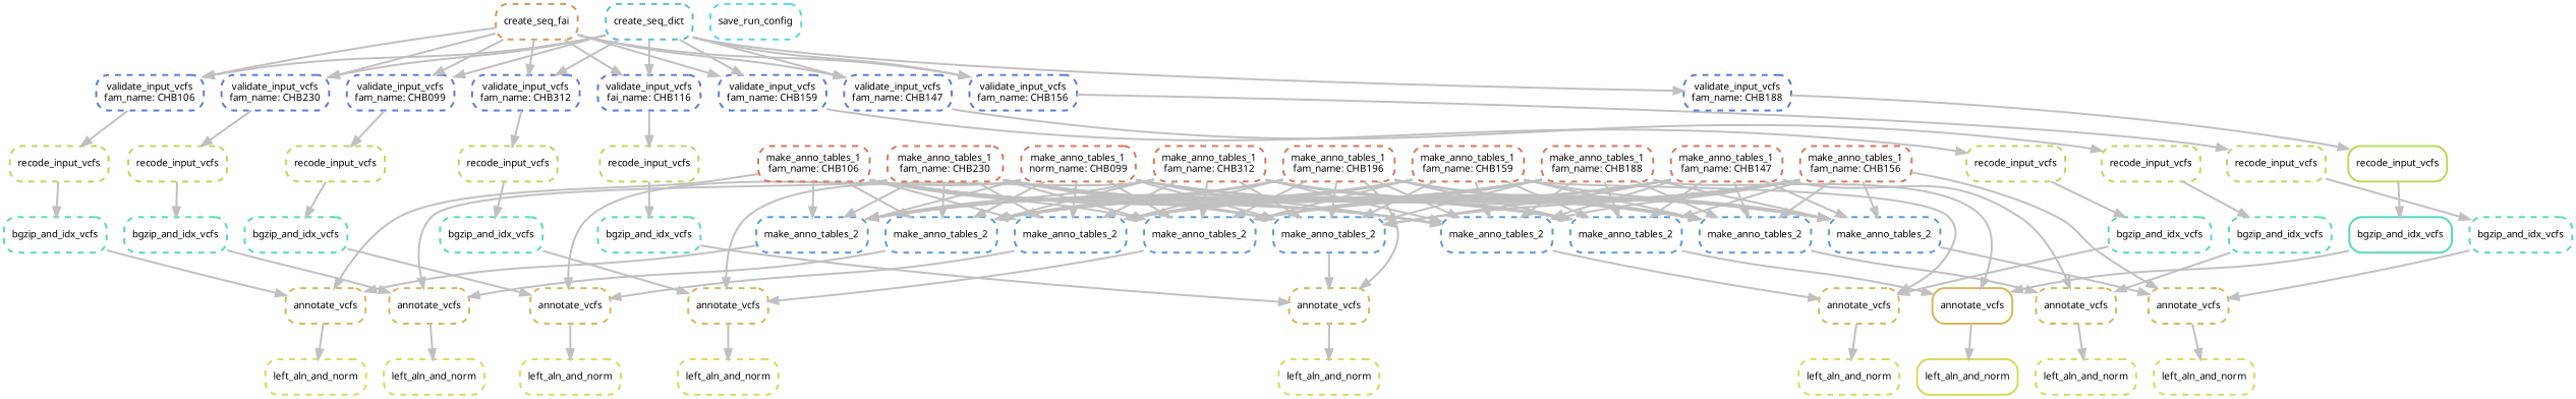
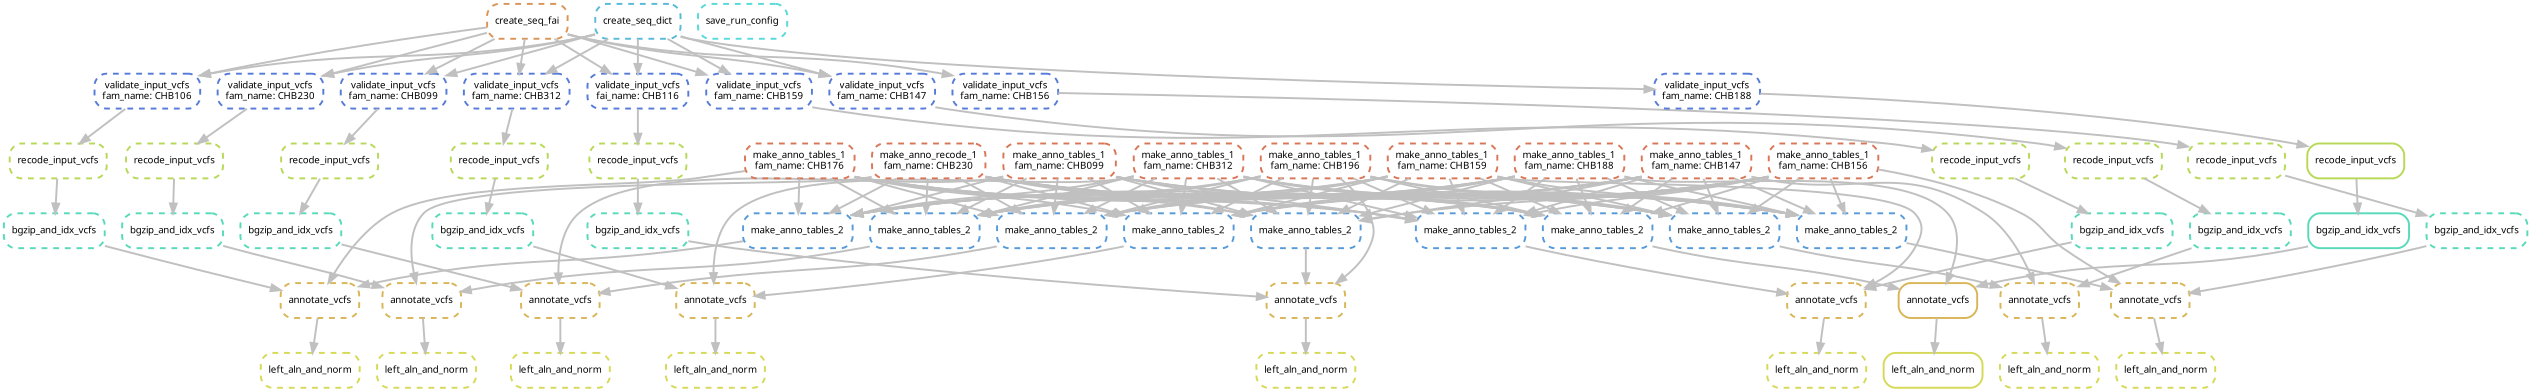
  digraph {
    bgcolor=white
    node [color="0.62 0.6 0.85" fontname=sans fontsize=10 penwidth=2 shape=box style="rounded,dashed"]
    edge [color=grey penwidth=2]
    n1 [color="0.08 0.6 0.85" label=create_seq_fai]
    n2 [label="validate_input_vcfs\nfam_name: CHB230"]
    n3 [label="validate_input_vcfs\nfai_name: CHB116"]
    n4 [label="validate_input_vcfs\nfam_name: CHB099"]
    n5 [label="validate_input_vcfs\nfam_name: CHB159"]
    n6 [label="validate_input_vcfs\nfam_name: CHB147"]
    n7 [label="validate_input_vcfs\nfam_name: CHB156"]
    n8 [label="validate_input_vcfs\nfam_name: CHB312"]
    n9 [label="validate_input_vcfs\nfam_name: CHB106"]
    n10 [color="0.21 0.6 0.85" label=recode_input_vcfs]
    n11 [color="0.21 0.6 0.85" label=recode_input_vcfs]
    n12 [color="0.21 0.6 0.85" label=recode_input_vcfs]
    n13 [color="0.21 0.6 0.85" label=recode_input_vcfs]
    n14 [color="0.21 0.6 0.85" label=recode_input_vcfs]
    n15 [color="0.21 0.6 0.85" label=recode_input_vcfs]
    n16 [label="validate_input_vcfs\nfam_name: CHB188"]
    n17 [color="0.21 0.6 0.85" label=recode_input_vcfs style=rounded]
    n18 [color="0.21 0.6 0.85" label=recode_input_vcfs]
    n19 [color="0.21 0.6 0.85" label=recode_input_vcfs]
    n20 [color="0.12 0.6 0.85" label=annotate_vcfs]
    n21 [color="0.17 0.6 0.85" label=left_aln_and_norm]
    n22 [color="0.17 0.6 0.85" label=left_aln_and_norm]
    n23 [color="0.58 0.6 0.85" label=make_anno_tables_2]
    n24 [color="0.12 0.6 0.85" label=annotate_vcfs]
    n25 [color="0.46 0.6 0.85" label=bgzip_and_idx_vcfs]
    n26 [color="0.12 0.6 0.85" label=annotate_vcfs]
    n27 [color="0.17 0.6 0.85" label=left_aln_and_norm]
    n28 [color="0.46 0.6 0.85" label=bgzip_and_idx_vcfs]
    n29 [color="0.17 0.6 0.85" label=left_aln_and_norm]
    n30 [color="0.58 0.6 0.85" label=make_anno_tables_2]
    n31 [color="0.46 0.6 0.85" label=bgzip_and_idx_vcfs]
    n32 [color="0.46 0.6 0.85" label=bgzip_and_idx_vcfs]
    n33 [color="0.04 0.6 0.85" label="make_anno_tables_1\nfam_name: CHB159"]
    n34 [color="0.58 0.6 0.85" label=make_anno_tables_2]
    n35 [color="0.58 0.6 0.85" label=make_anno_tables_2]
    n36 [color="0.58 0.6 0.85" label=make_anno_tables_2]
    n37 [color="0.58 0.6 0.85" label=make_anno_tables_2]
    n38 [color="0.58 0.6 0.85" label=make_anno_tables_2]
    n39 [color="0.58 0.6 0.85" label=make_anno_tables_2]
    n40 [color="0.58 0.6 0.85" label=make_anno_tables_2]
    n41 [color="0.12 0.6 0.85" label=annotate_vcfs]
    n42 [color="0.12 0.6 0.85" label=annotate_vcfs]
    n43 [color="0.12 0.6 0.85" label=annotate_vcfs style=rounded]
    n44 [color="0.12 0.6 0.85" label=annotate_vcfs]
    n45 [color="0.12 0.6 0.85" label=annotate_vcfs]
    n46 [color="0.12 0.6 0.85" label=annotate_vcfs]
    n47 [color="0.46 0.6 0.85" label=bgzip_and_idx_vcfs]
    n48 [color="0.17 0.6 0.85" label=left_aln_and_norm]
    n49 [color="0.17 0.6 0.85" label=left_aln_and_norm style=rounded]
    n50 [color="0.17 0.6 0.85" label=left_aln_and_norm]
    n51 [color="0.46 0.6 0.85" label=bgzip_and_idx_vcfs]
-   n52 [color="0.04 0.6 0.85" label="make_anno_tables_1\nnorm_name: CHB099"]
+   n52 [color="0.04 0.6 0.85" label="make_anno_tables_1\nfam_name: CHB099"]
    n53 [color="0.17 0.6 0.85" label=left_aln_and_norm]
    n54 [color="0.46 0.6 0.85" label=bgzip_and_idx_vcfs]
    n55 [color="0.04 0.6 0.85" label="make_anno_tables_1\nfam_name: CHB188"]
    n56 [color="0.46 0.6 0.85" label=bgzip_and_idx_vcfs]
    n57 [color="0.17 0.6 0.85" label=left_aln_and_norm]
    n58 [color="0.54 0.6 0.85" label=create_seq_dict]
    n59 [color="0.46 0.6 0.85" label=bgzip_and_idx_vcfs style=rounded]
    n60 [color="0.04 0.6 0.85" label="make_anno_tables_1\nfam_name: CHB312"]
-   n61 [color="0.04 0.6 0.85" label="make_anno_tables_1\nfam_name: CHB230"]
+   n61 [color="0.04 0.6 0.85" label="make_anno_recode_1\nfam_name: CHB230"]
    n62 [color="0.04 0.6 0.85" label="make_anno_tables_1\nfam_name: CHB147"]
    n63 [color="0.50 0.6 0.85" label=save_run_config]
-   n64 [color="0.04 0.6 0.85" label="make_anno_tables_1\nfam_name: CHB106"]
+   n64 [color="0.04 0.6 0.85" label="make_anno_tables_1\nfam_name: CHB176"]
    n65 [color="0.04 0.6 0.85" label="make_anno_tables_1\nfam_name: CHB196"]
    n66 [color="0.04 0.6 0.85" label="make_anno_tables_1\nfam_name: CHB156"]
    n1 -> n2
    n1 -> n3
    n1 -> n4
    n1 -> n5
    n1 -> n6
    n1 -> n7
    n1 -> n8
    n1 -> n9
    n2 -> n10
    n3 -> n11
    n4 -> n12
    n5 -> n13
    n6 -> n14
    n7 -> n15
    n8 -> n18
    n9 -> n19
    n10 -> n25
    n11 -> n31
    n12 -> n32
    n13 -> n51
    n14 -> n47
    n15 -> n56
    n16 -> n17
    n17 -> n59
    n18 -> n28
    n19 -> n54
    n20 -> n21
    n23 -> n24
    n24 -> n22
    n25 -> n26
    n26 -> n27
    n28 -> n20
    n30 -> n26
    n31 -> n41
    n32 -> n44
    n33 -> n23
    n33 -> n24
    n33 -> n30
    n33 -> n34
    n33 -> n35
    n33 -> n36
    n33 -> n37
    n33 -> n38
    n33 -> n39
    n33 -> n40
    n34 -> n41
    n35 -> n42
    n36 -> n43
    n37 -> n44
    n38 -> n20
    n39 -> n45
    n40 -> n46
    n41 -> n50
    n42 -> n29
    n43 -> n49
    n44 -> n53
    n45 -> n48
    n46 -> n57
    n47 -> n45
    n51 -> n24
    n52 -> n23
    n52 -> n30
    n52 -> n34
    n52 -> n35
    n52 -> n36
    n52 -> n37
    n52 -> n38
    n52 -> n39
    n52 -> n40
    n52 -> n44
    n54 -> n42
    n55 -> n23
    n55 -> n30
    n55 -> n34
    n55 -> n35
    n55 -> n36
    n55 -> n37
    n55 -> n38
    n55 -> n39
    n55 -> n40
    n55 -> n43
    n56 -> n46
    n58 -> n2
    n58 -> n3
    n58 -> n4
    n58 -> n5
    n58 -> n6
-   n58 -> n7
    n58 -> n8
    n58 -> n9
    n58 -> n16
    n59 -> n43
    n60 -> n20
    n60 -> n23
    n60 -> n30
    n60 -> n34
    n60 -> n35
    n60 -> n36
    n60 -> n37
    n60 -> n38
    n60 -> n39
    n60 -> n40
    n61 -> n23
    n61 -> n26
    n61 -> n30
    n61 -> n34
    n61 -> n35
    n61 -> n36
    n61 -> n37
    n61 -> n38
    n61 -> n39
    n61 -> n40
    n62 -> n23
    n62 -> n30
    n62 -> n34
    n62 -> n35
    n62 -> n36
    n62 -> n37
    n62 -> n38
    n62 -> n39
    n62 -> n40
    n62 -> n45
    n64 -> n23
    n64 -> n30
    n64 -> n34
    n64 -> n35
    n64 -> n36
    n64 -> n37
    n64 -> n38
    n64 -> n39
    n64 -> n40
    n64 -> n42
    n65 -> n23
    n65 -> n30
    n65 -> n34
    n65 -> n35
    n65 -> n36
    n65 -> n37
    n65 -> n38
    n65 -> n39
    n65 -> n40
    n65 -> n41
    n66 -> n23
    n66 -> n30
    n66 -> n34
    n66 -> n35
    n66 -> n36
    n66 -> n37
    n66 -> n38
    n66 -> n39
    n66 -> n40
    n66 -> n46
  }
